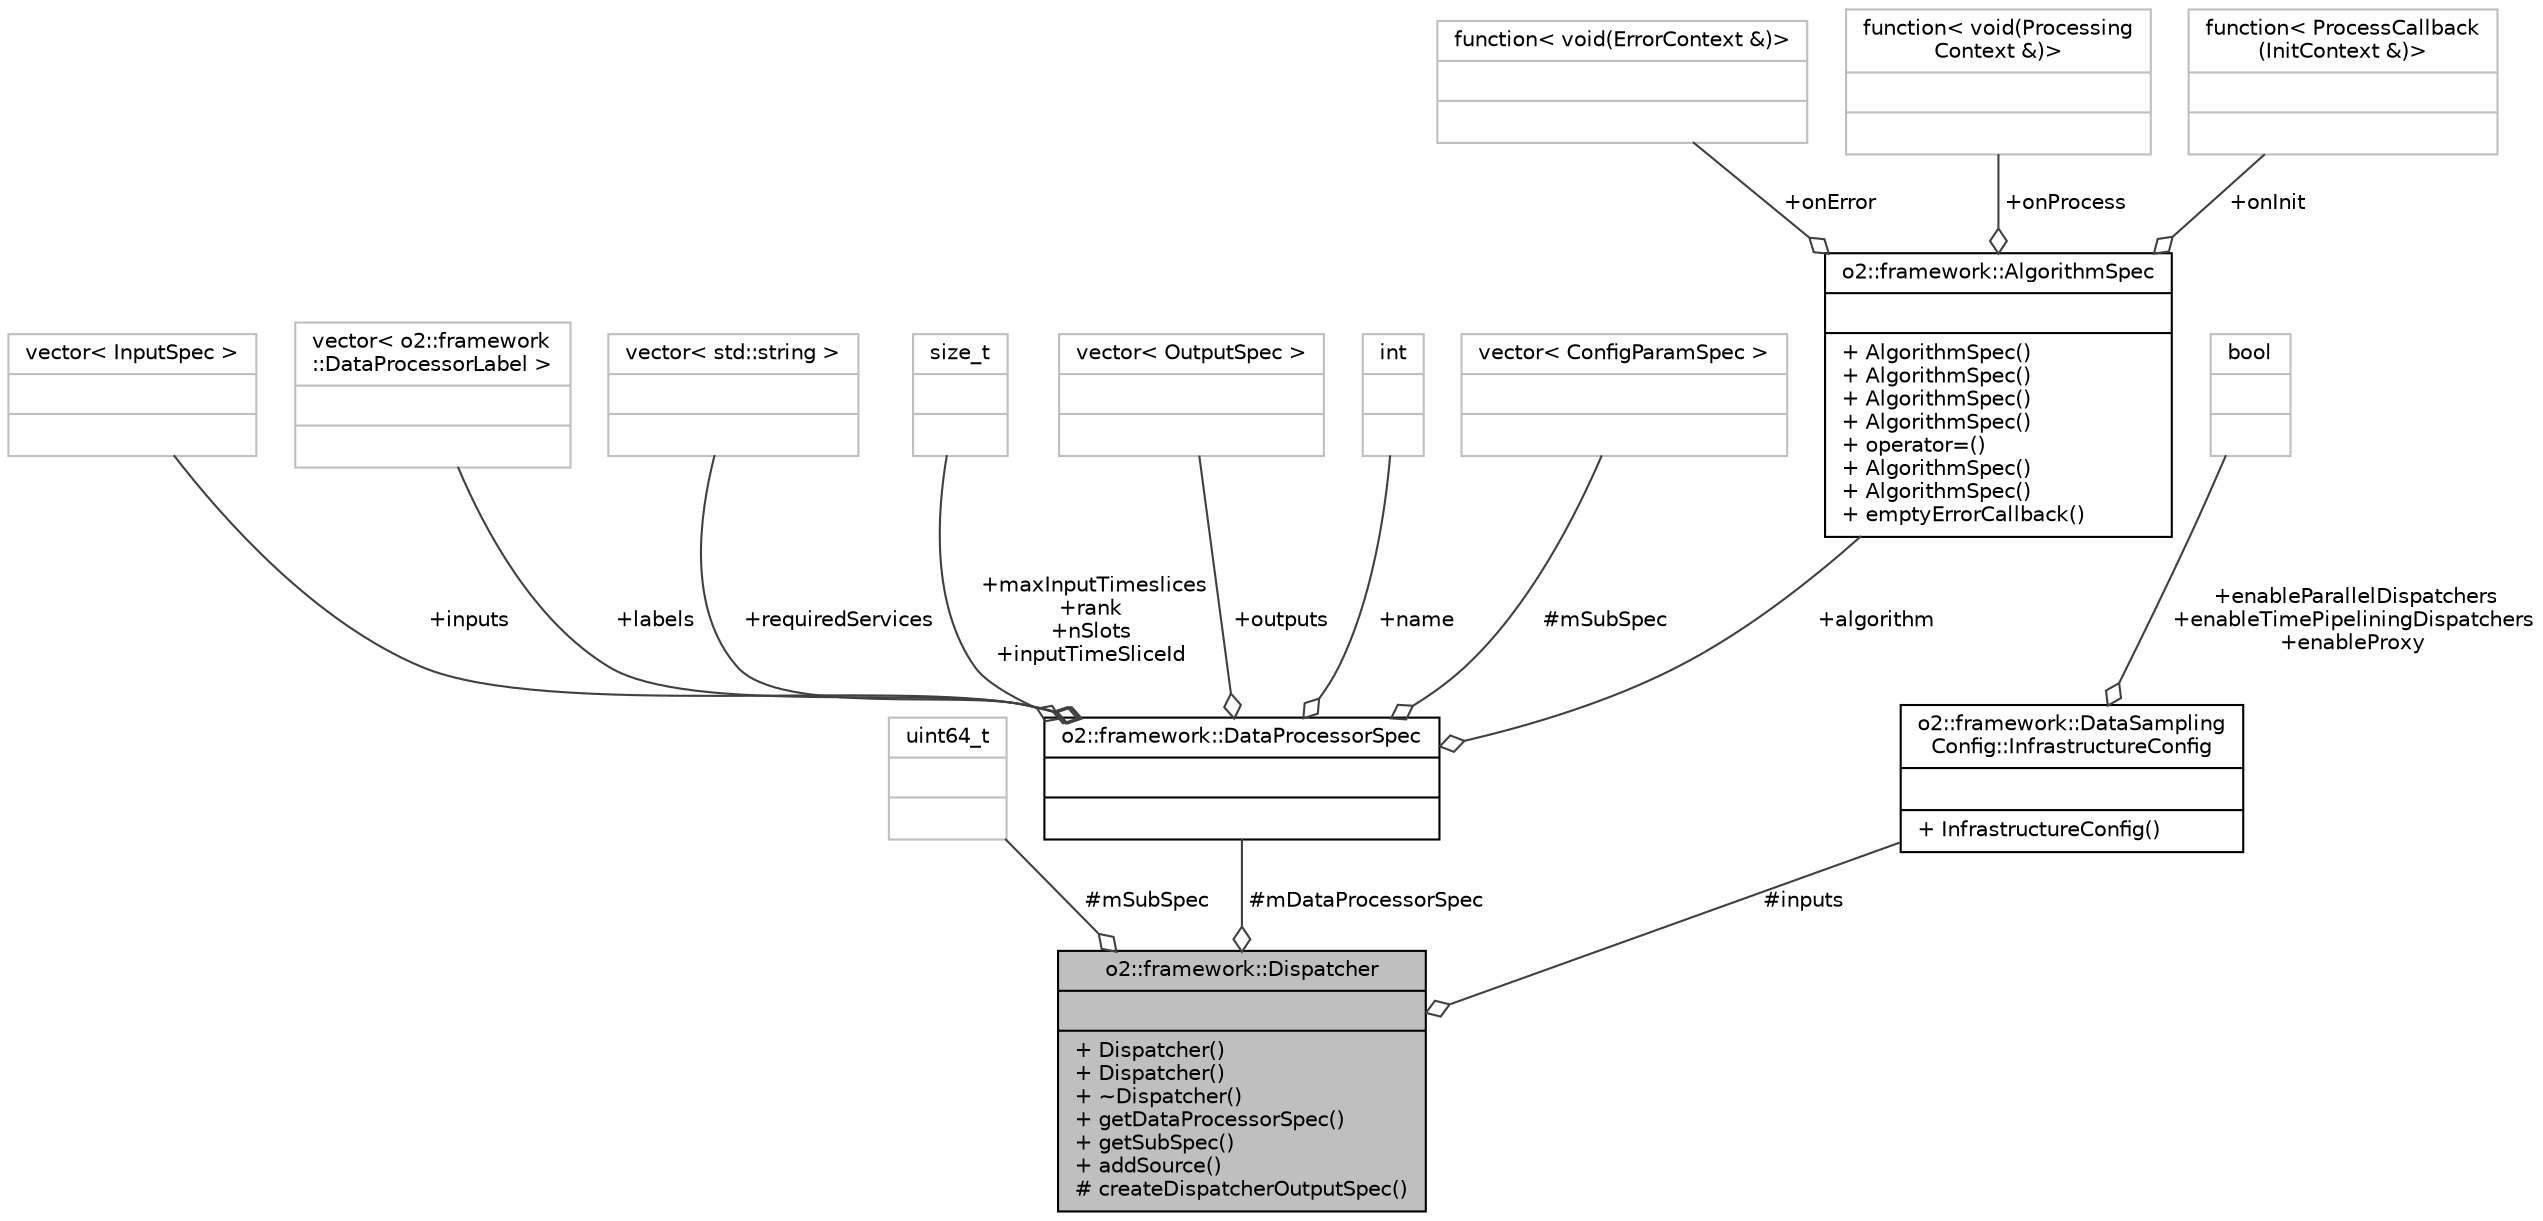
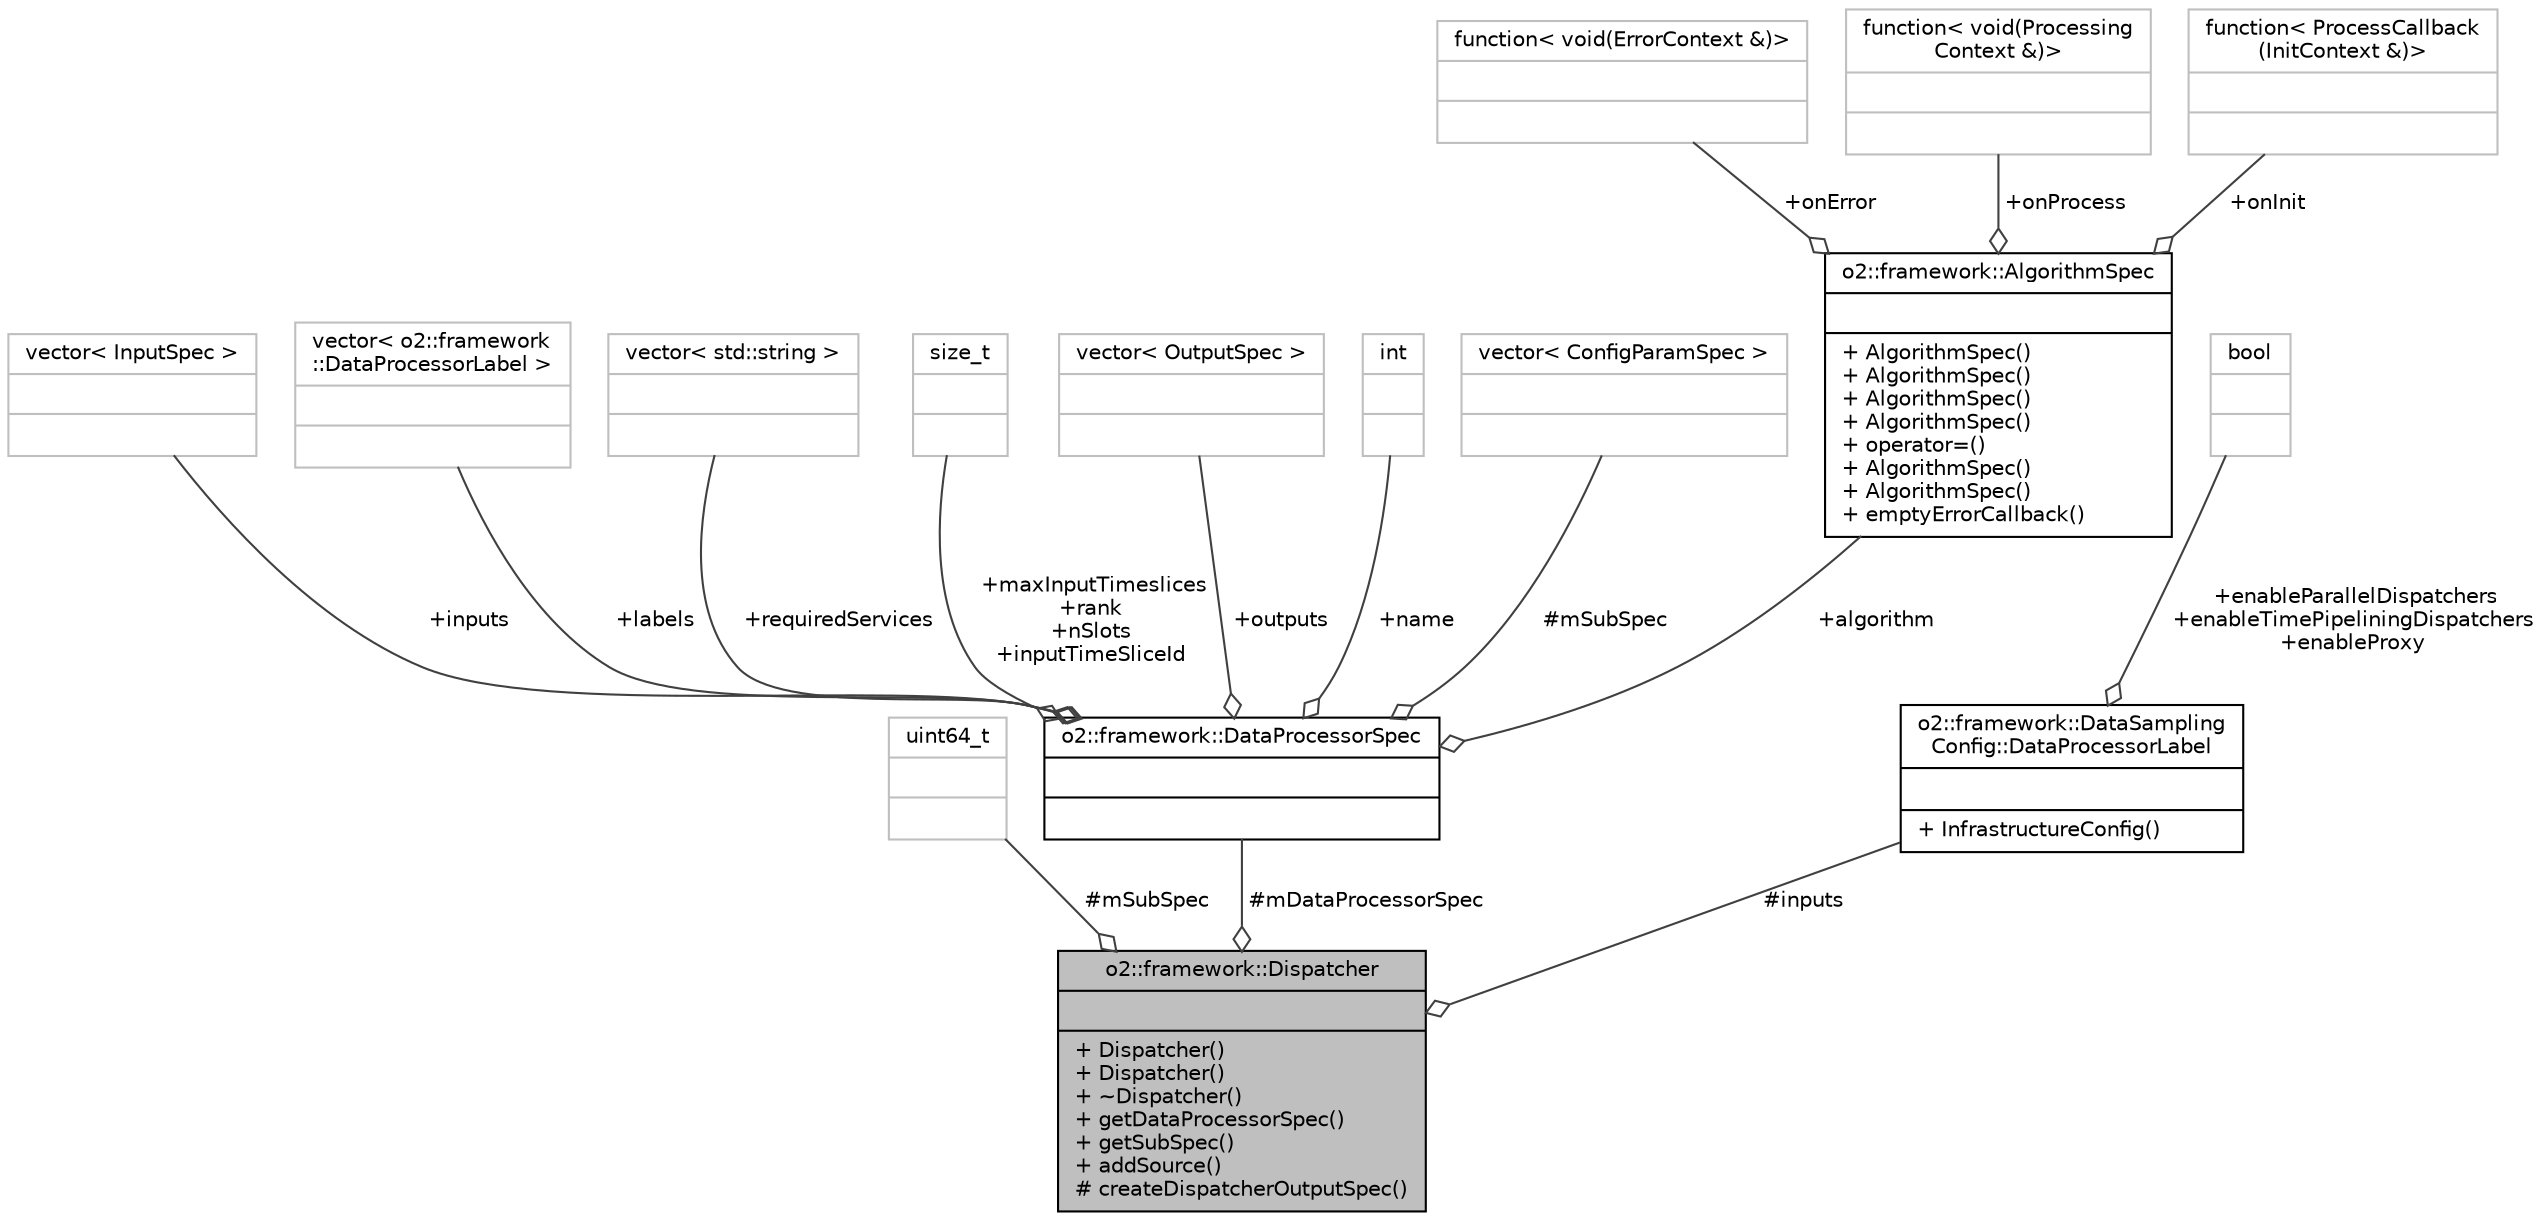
  digraph {
    node [color=grey75 fontname=Helvetica fontsize=10 shape=record]
    edge [arrowhead=odiamond color=grey25 fontname=Helvetica fontsize=10 labelfontname=Helvetica labelfontsize=10 style=solid]
    n1 [color=black fillcolor=grey75 fontcolor=black height=0.2 label="{o2::framework::Dispatcher\n||+ Dispatcher()\l+ Dispatcher()\l+ ~Dispatcher()\l+ getDataProcessorSpec()\l+ getSubSpec()\l+ addSource()\l# createDispatcherOutputSpec()\l}" style=filled width=0.4]
    n2 [height=0.2 label="{uint64_t\n||}" width=0.4]
    n3 [color=black height=0.2 label="{o2::framework::DataProcessorSpec\n||}" width=0.4]
    n4 [height=0.2 label="{vector\< InputSpec \>\n||}" width=0.4]
    n5 [height=0.2 label="{vector\< o2::framework\l::DataProcessorLabel \>\n||}" width=0.4]
    n6 [height=0.2 label="{vector\< std::string \>\n||}" width=0.4]
    n7 [height=0.2 label="{size_t\n||}" width=0.4]
    n8 [height=0.2 label="{vector\< OutputSpec \>\n||}" width=0.4]
    n9 [height=0.2 label="{int\n||}" width=0.4]
    n10 [height=0.2 label="{vector\< ConfigParamSpec \>\n||}" width=0.4]
    n11 [color=black height=0.2 label="{o2::framework::AlgorithmSpec\n||+ AlgorithmSpec()\l+ AlgorithmSpec()\l+ AlgorithmSpec()\l+ AlgorithmSpec()\l+ operator=()\l+ AlgorithmSpec()\l+ AlgorithmSpec()\l+ emptyErrorCallback()\l}" width=0.4]
    n12 [height=0.2 label="{function\< void(ErrorContext &)\>\n||}" width=0.4]
    n13 [height=0.2 label="{function\< void(Processing\lContext &)\>\n||}" width=0.4]
    n14 [height=0.2 label="{function\< ProcessCallback\l(InitContext &)\>\n||}" width=0.4]
-   n15 [color=black height=0.2 label="{o2::framework::DataSampling\lConfig::InfrastructureConfig\n||+ InfrastructureConfig()\l}" width=0.4]
+   n15 [color=black height=0.2 label="{o2::framework::DataSampling\lConfig::DataProcessorLabel\n||+ InfrastructureConfig()\l}" width=0.4]
    n16 [height=0.2 label="{bool\n||}" width=0.4]
    n2 -> n1 [label=" #mSubSpec"]
    n3 -> n1 [label=" #mDataProcessorSpec"]
    n4 -> n3 [label=" +inputs"]
    n5 -> n3 [label=" +labels"]
    n6 -> n3 [label=" +requiredServices"]
    n7 -> n3 [label=" +maxInputTimeslices\n+rank\n+nSlots\n+inputTimeSliceId"]
    n8 -> n3 [label=" +outputs"]
    n9 -> n3 [label=" +name"]
    n10 -> n3 [label=" #mSubSpec"]
    n11 -> n3 [label=" +algorithm"]
    n12 -> n11 [label=" +onError"]
    n13 -> n11 [label=" +onProcess"]
    n14 -> n11 [label=" +onInit"]
    n15 -> n1 [label=" #inputs"]
    n16 -> n15 [label=" +enableParallelDispatchers\n+enableTimePipeliningDispatchers\n+enableProxy"]
  }
